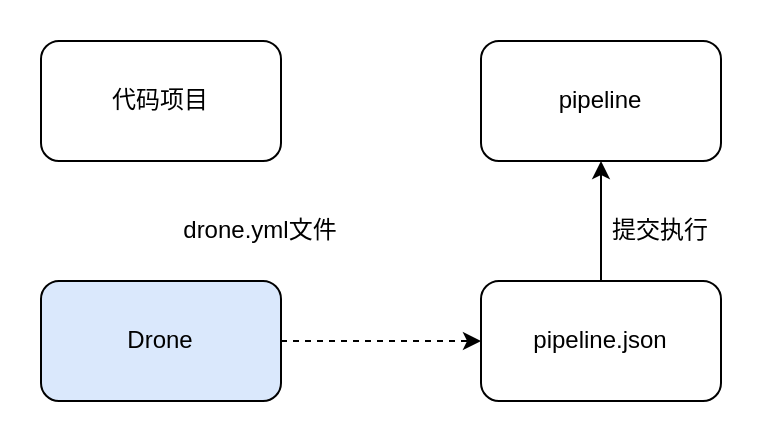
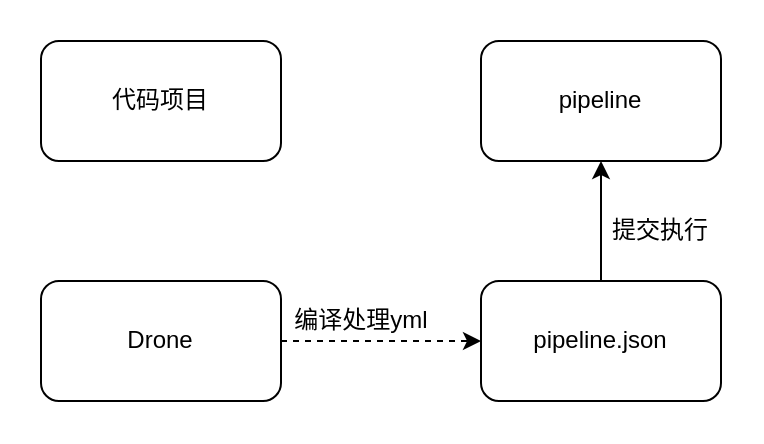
  <mxCell id="0" />
  <mxCell id="1" parent="0" />
  <mxCell id="2" value="代码项目" style="rounded=1;whiteSpace=wrap;html=1;" vertex="1" parent="1"><mxGeometry x="20" y="20" width="120" height="60" as="geometry" /></mxCell>
  <mxCell id="3" style="edgeStyle=none;html=1;entryX=0;entryY=0.5;entryDx=0;entryDy=0;dashed=1;" edge="1" parent="1" source="4" target="7"><mxGeometry relative="1" as="geometry" /></mxCell>
- <mxCell id="4" value="Drone" style="rounded=1;whiteSpace=wrap;html=1;fillColor=#dae8fc;" vertex="1" parent="1"><mxGeometry x="20" y="140" width="120" height="60" as="geometry" /></mxCell>
- <mxCell id="5" value="drone.yml文件" style="text;html=1;strokeColor=none;fillColor=none;align=center;verticalAlign=middle;whiteSpace=wrap;rounded=0;" vertex="1" parent="1"><mxGeometry x="90" y="100" width="80" height="30" as="geometry" /></mxCell>
+ <mxCell id="4" value="Drone" style="rounded=1;whiteSpace=wrap;html=1;" vertex="1" parent="1"><mxGeometry x="20" y="140" width="120" height="60" as="geometry" /></mxCell>
  <mxCell id="6" style="edgeStyle=none;html=1;entryX=0.5;entryY=1;entryDx=0;entryDy=0;" edge="1" parent="1" source="7" target="9"><mxGeometry relative="1" as="geometry" /></mxCell>
  <mxCell id="7" value="pipeline.json" style="rounded=1;whiteSpace=wrap;html=1;" vertex="1" parent="1"><mxGeometry x="240" y="140" width="120" height="60" as="geometry" /></mxCell>
+ <mxCell id="8" value="编译处理yml" style="text;html=1;align=center;verticalAlign=middle;resizable=0;points=[];autosize=1;strokeColor=none;fillColor=none;" vertex="1" parent="1"><mxGeometry x="140" y="150" width="80" height="20" as="geometry" /></mxCell>
  <mxCell id="9" value="pipeline" style="rounded=1;whiteSpace=wrap;html=1;" vertex="1" parent="1"><mxGeometry x="240" y="20" width="120" height="60" as="geometry" /></mxCell>
  <mxCell id="10" value="提交执行" style="text;html=1;strokeColor=none;fillColor=none;align=center;verticalAlign=middle;whiteSpace=wrap;rounded=0;" vertex="1" parent="1"><mxGeometry x="300" y="100" width="60" height="30" as="geometry" /></mxCell>
